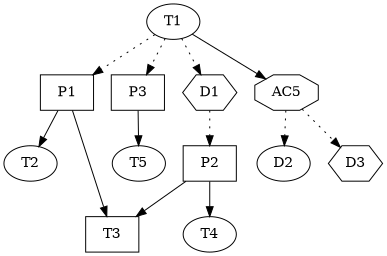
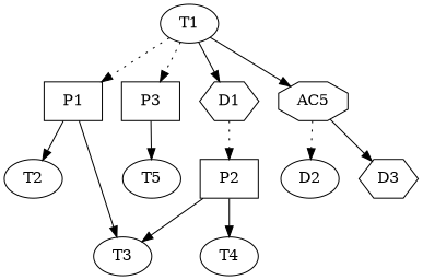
  digraph {
    T1 [shape=ellipse]
    P1 [shape=box]
    P3 [shape=box]
    D1 [shape=hexagon]
    n5 [label=AC5 shape=octagon]
    T2
-   T3 [shape=box]
+   T3
    P2 [shape=box]
    T4
    T5
    D2 [shape=ellipse]
    D3 [shape=hexagon]
    T1 -> P1 [style=dotted]
    T1 -> P3 [style=dotted]
-   T1 -> D1 [style=dotted]
+   T1 -> D1
    T1 -> n5
    P1 -> T2
    P1 -> T3
    P3 -> T5
    D1 -> P2 [style=dotted]
    n5 -> D2 [style=dotted]
-   n5 -> D3 [style=dotted]
+   n5 -> D3 [style=solid]
    P2 -> T3
    P2 -> T4
  }
